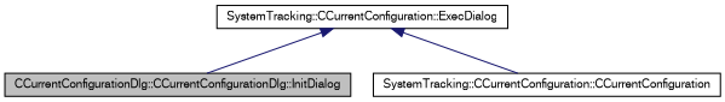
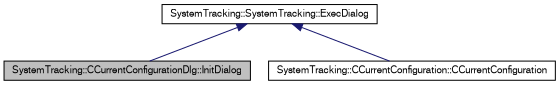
  digraph {
    rankdir=TB
    node [color=black fillcolor=white fontname=FreeSans fontsize=10 shape=record style=filled]
    edge [color=midnightblue dir=back fontname=FreeSans fontsize=10 labelfontname=FreeSans labelfontsize=10 style=solid]
-   n1 [fillcolor=grey75 fontcolor=black height=0.2 label="CCurrentConfigurationDlg::CCurrentConfigurationDlg::InitDialog" width=0.4]
-   n2 [height=0.2 label="SystemTracking::CCurrentConfiguration::ExecDialog" width=0.4]
+   n1 [fillcolor=grey75 fontcolor=black height=0.2 label="SystemTracking::CCurrentConfigurationDlg::InitDialog" width=0.4]
+   n2 [height=0.2 label="SystemTracking::SystemTracking::ExecDialog" width=0.4]
    n3 [height=0.2 label="SystemTracking::CCurrentConfiguration::CCurrentConfiguration" width=0.4]
    n2 -> n1
    n2 -> n3
  }
